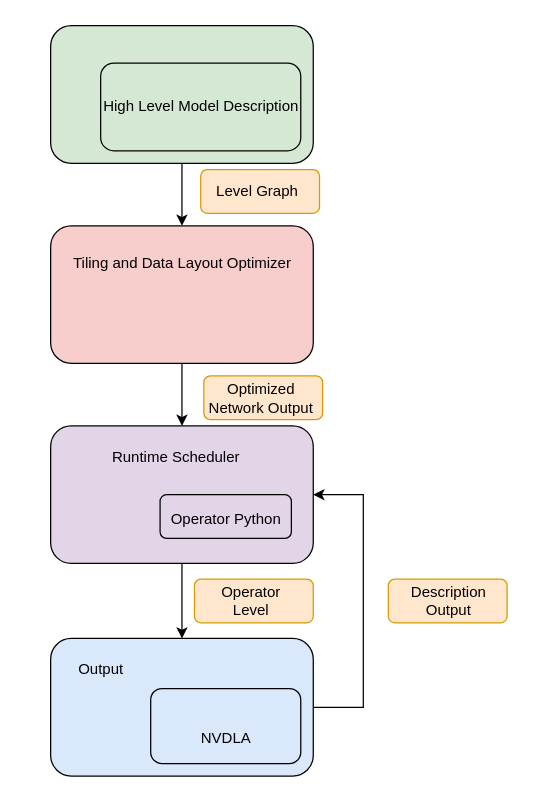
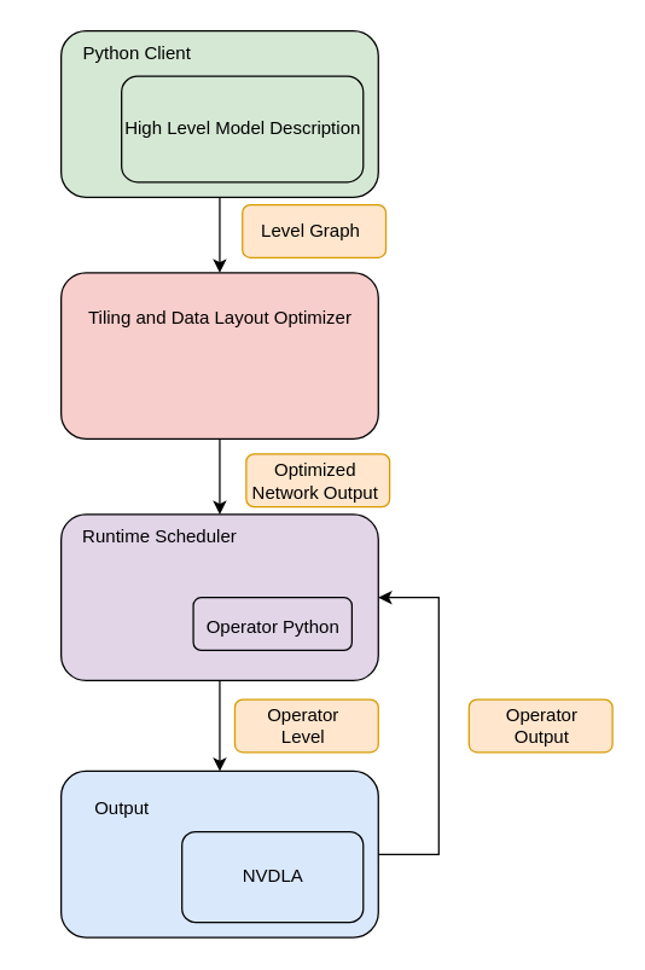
  <mxCell id="0" />
  <mxCell id="1" parent="0" />
  <mxCell id="2" style="edgeStyle=orthogonalEdgeStyle;rounded=0;orthogonalLoop=1;jettySize=auto;html=1;exitX=0.5;exitY=1;exitDx=0;exitDy=0;entryX=0.5;entryY=0;entryDx=0;entryDy=0;" edge="1" parent="1" source="3" target="5"><mxGeometry relative="1" as="geometry" /></mxCell>
  <mxCell id="3" value="" style="rounded=1;whiteSpace=wrap;html=1;fillColor=#d5e8d4;strokeColor=#000000;" vertex="1" parent="1"><mxGeometry x="40" y="20" width="210" height="110" as="geometry" /></mxCell>
  <mxCell id="4" style="edgeStyle=orthogonalEdgeStyle;rounded=0;orthogonalLoop=1;jettySize=auto;html=1;exitX=0.5;exitY=1;exitDx=0;exitDy=0;entryX=0.5;entryY=0;entryDx=0;entryDy=0;" edge="1" parent="1" source="5" target="7"><mxGeometry relative="1" as="geometry" /></mxCell>
  <mxCell id="5" value="" style="rounded=1;whiteSpace=wrap;html=1;fillColor=#f8cecc;strokeColor=#000000;" vertex="1" parent="1"><mxGeometry x="40" y="180" width="210" height="110" as="geometry" /></mxCell>
  <mxCell id="6" style="edgeStyle=orthogonalEdgeStyle;rounded=0;orthogonalLoop=1;jettySize=auto;html=1;exitX=0.5;exitY=1;exitDx=0;exitDy=0;entryX=0.5;entryY=0;entryDx=0;entryDy=0;" edge="1" parent="1" source="7" target="9"><mxGeometry relative="1" as="geometry" /></mxCell>
  <mxCell id="7" value="" style="rounded=1;whiteSpace=wrap;html=1;fillColor=#e1d5e7;strokeColor=#000000;" vertex="1" parent="1"><mxGeometry x="40" y="340" width="210" height="110" as="geometry" /></mxCell>
  <mxCell id="8" style="edgeStyle=orthogonalEdgeStyle;rounded=0;orthogonalLoop=1;jettySize=auto;html=1;exitX=1;exitY=0.5;exitDx=0;exitDy=0;entryX=1;entryY=0.5;entryDx=0;entryDy=0;" edge="1" parent="1" source="9" target="7"><mxGeometry relative="1" as="geometry"><Array as="points"><mxPoint x="290" y="565" /><mxPoint x="290" y="395" /></Array></mxGeometry></mxCell>
  <mxCell id="9" value="" style="rounded=1;whiteSpace=wrap;html=1;fillColor=#dae8fc;strokeColor=#000000;" vertex="1" parent="1"><mxGeometry x="40" y="510" width="210" height="110" as="geometry" /></mxCell>
  <mxCell id="10" value="Output" style="text;html=1;align=center;verticalAlign=middle;resizable=0;points=[];autosize=1;strokeColor=none;fillColor=none;" vertex="1" parent="1"><mxGeometry x="50" y="520" width="60" height="30" as="geometry" /></mxCell>
  <mxCell id="11" value="" style="rounded=1;whiteSpace=wrap;html=1;fillColor=#dae8fc;strokeColor=#000000;" vertex="1" parent="1"><mxGeometry x="120" y="550" width="120" height="60" as="geometry" /></mxCell>
- <mxCell id="12" value="NVDLA" style="text;html=1;align=center;verticalAlign=middle;resizable=0;points=[];autosize=1;strokeColor=none;fillColor=none;" vertex="1" parent="1"><mxGeometry x="150" y="575" width="60" height="30" as="geometry" /></mxCell>
+ <mxCell id="12" value="NVDLA" style="text;html=1;align=center;verticalAlign=middle;resizable=0;points=[];autosize=1;strokeColor=none;fillColor=none;" vertex="1" parent="1"><mxGeometry x="150" y="565" width="60" height="30" as="geometry" /></mxCell>
+ <mxCell id="13" value="Python Client" style="text;html=1;align=center;verticalAlign=middle;resizable=0;points=[];autosize=1;strokeColor=none;fillColor=none;" vertex="1" parent="1"><mxGeometry x="45" y="20" width="90" height="30" as="geometry" /></mxCell>
  <mxCell id="14" value="" style="rounded=1;whiteSpace=wrap;html=1;fillColor=#d5e8d4;strokeColor=#000000;" vertex="1" parent="1"><mxGeometry x="80" y="50" width="160" height="70" as="geometry" /></mxCell>
  <mxCell id="15" value="High Level Model Description" style="text;html=1;align=center;verticalAlign=middle;resizable=0;points=[];autosize=1;strokeColor=none;fillColor=none;" vertex="1" parent="1"><mxGeometry x="70" y="70" width="180" height="30" as="geometry" /></mxCell>
  <mxCell id="16" value="Tiling and Data Layout Optimizer" style="text;html=1;align=center;verticalAlign=middle;resizable=0;points=[];autosize=1;strokeColor=none;fillColor=none;" vertex="1" parent="1"><mxGeometry x="45" y="195" width="200" height="30" as="geometry" /></mxCell>
- <mxCell id="17" value="Runtime Scheduler" style="text;html=1;align=center;verticalAlign=middle;resizable=0;points=[];autosize=1;strokeColor=none;fillColor=none;" vertex="1" parent="1"><mxGeometry x="75" y="350" width="130" height="30" as="geometry" /></mxCell>
+ <mxCell id="17" value="Runtime Scheduler" style="text;html=1;align=center;verticalAlign=middle;resizable=0;points=[];autosize=1;strokeColor=none;fillColor=none;" vertex="1" parent="1"><mxGeometry x="40" y="340" width="130" height="30" as="geometry" /></mxCell>
  <mxCell id="18" value="" style="rounded=1;whiteSpace=wrap;html=1;fillColor=#ffe6cc;strokeColor=#d79b00;" vertex="1" parent="1"><mxGeometry x="160" y="135" width="95" height="35" as="geometry" /></mxCell>
  <mxCell id="19" value="&amp;nbsp;" style="text;whiteSpace=wrap;html=1;" vertex="1" parent="1"><mxGeometry x="20" y="390" width="40" height="40" as="geometry" /></mxCell>
  <mxCell id="20" value="Level Graph" style="text;html=1;align=center;verticalAlign=middle;resizable=0;points=[];autosize=1;strokeColor=none;fillColor=none;" vertex="1" parent="1"><mxGeometry x="155" y="137.5" width="100" height="30" as="geometry" /></mxCell>
  <mxCell id="21" value="" style="rounded=1;whiteSpace=wrap;html=1;fillColor=#e1d5e7;strokeColor=#000000;" vertex="1" parent="1"><mxGeometry x="127.5" y="395" width="105" height="35" as="geometry" /></mxCell>
  <mxCell id="22" value="Operator Python" style="text;html=1;align=center;verticalAlign=middle;resizable=0;points=[];autosize=1;strokeColor=none;fillColor=none;" vertex="1" parent="1"><mxGeometry x="120" y="400" width="120" height="30" as="geometry" /></mxCell>
  <mxCell id="23" value="" style="rounded=1;whiteSpace=wrap;html=1;fillColor=#ffe6cc;strokeColor=#d79b00;" vertex="1" parent="1"><mxGeometry x="162.5" y="300" width="95" height="35" as="geometry" /></mxCell>
  <mxCell id="24" value="&lt;div&gt;Optimized&lt;/div&gt;&lt;div&gt;Network Output&lt;br&gt;&lt;/div&gt;" style="text;html=1;align=center;verticalAlign=middle;resizable=0;points=[];autosize=1;strokeColor=none;fillColor=none;" vertex="1" parent="1"><mxGeometry x="157.5" y="297.5" width="100" height="40" as="geometry" /></mxCell>
  <mxCell id="25" value="" style="rounded=1;whiteSpace=wrap;html=1;fillColor=#ffe6cc;strokeColor=#d79b00;" vertex="1" parent="1"><mxGeometry x="155" y="462.5" width="95" height="35" as="geometry" /></mxCell>
  <mxCell id="26" value="&lt;div&gt;Operator&lt;/div&gt;&lt;div&gt;Level&lt;br&gt;&lt;/div&gt;" style="text;html=1;align=center;verticalAlign=middle;resizable=0;points=[];autosize=1;strokeColor=none;fillColor=none;" vertex="1" parent="1"><mxGeometry x="165" y="460" width="70" height="40" as="geometry" /></mxCell>
  <mxCell id="27" value="" style="rounded=1;whiteSpace=wrap;html=1;fillColor=#ffe6cc;strokeColor=#d79b00;" vertex="1" parent="1"><mxGeometry x="310" y="462.5" width="95" height="35" as="geometry" /></mxCell>
- <mxCell id="28" value="&lt;div&gt;Description&lt;/div&gt;&lt;div&gt;Output&lt;br&gt;&lt;/div&gt;" style="text;html=1;align=center;verticalAlign=middle;resizable=0;points=[];autosize=1;strokeColor=none;fillColor=none;" vertex="1" parent="1"><mxGeometry x="322.5" y="460" width="70" height="40" as="geometry" /></mxCell>
+ <mxCell id="28" value="&lt;div&gt;Operator&lt;/div&gt;&lt;div&gt;Output&lt;br&gt;&lt;/div&gt;" style="text;html=1;align=center;verticalAlign=middle;resizable=0;points=[];autosize=1;strokeColor=none;fillColor=none;" vertex="1" parent="1"><mxGeometry x="322.5" y="460" width="70" height="40" as="geometry" /></mxCell>
